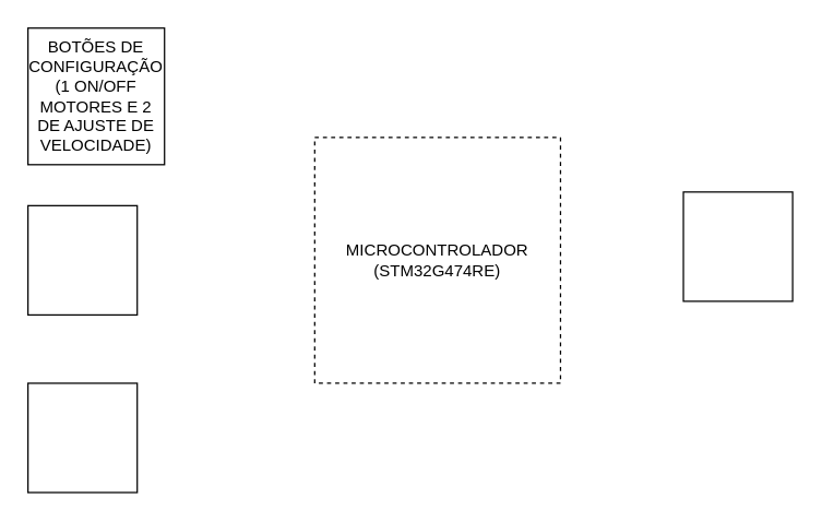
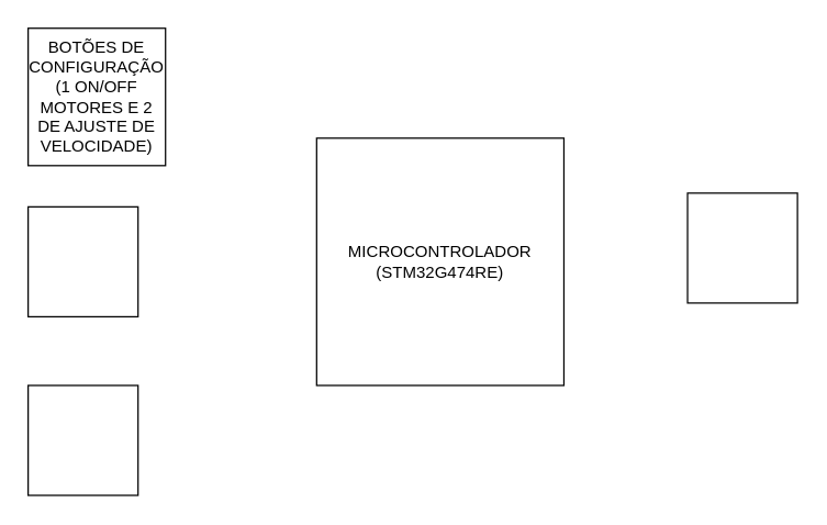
  <mxCell id="0" />
  <mxCell id="1" parent="0" />
  <mxCell id="2" value="" style="whiteSpace=wrap;html=1;aspect=fixed;" vertex="1" parent="1"><mxGeometry x="20" y="20" width="100" height="100" as="geometry" /></mxCell>
  <mxCell id="3" value="" style="whiteSpace=wrap;html=1;aspect=fixed;" vertex="1" parent="1"><mxGeometry x="20" y="150" width="80" height="80" as="geometry" /></mxCell>
- <mxCell id="4" value="&lt;div&gt;MICROCONTROLADOR&lt;/div&gt;&lt;div&gt;(STM32G474RE)&lt;br&gt;&lt;/div&gt;" style="whiteSpace=wrap;html=1;aspect=fixed;dashed=1;" vertex="1" parent="1"><mxGeometry x="230" y="100" width="180" height="180" as="geometry" /></mxCell>
+ <mxCell id="4" value="&lt;div&gt;MICROCONTROLADOR&lt;/div&gt;&lt;div&gt;(STM32G474RE)&lt;br&gt;&lt;/div&gt;" style="whiteSpace=wrap;html=1;aspect=fixed;" vertex="1" parent="1"><mxGeometry x="230" y="100" width="180" height="180" as="geometry" /></mxCell>
  <mxCell id="5" value="" style="whiteSpace=wrap;html=1;aspect=fixed;" vertex="1" parent="1"><mxGeometry x="500" y="140" width="80" height="80" as="geometry" /></mxCell>
  <mxCell id="6" value="" style="whiteSpace=wrap;html=1;aspect=fixed;" vertex="1" parent="1"><mxGeometry x="20" y="280" width="80" height="80" as="geometry" /></mxCell>
  <mxCell id="7" value="&lt;div&gt;BOTÕES DE CONFIGURAÇÃO&lt;/div&gt;&lt;div&gt;(1 ON/OFF MOTORES E 2 DE AJUSTE DE VELOCIDADE)&lt;br&gt;&lt;/div&gt;" style="text;html=1;strokeColor=none;fillColor=none;align=center;verticalAlign=middle;whiteSpace=wrap;rounded=0;" vertex="1" parent="1"><mxGeometry x="20" y="20" width="100" height="100" as="geometry" /></mxCell>
